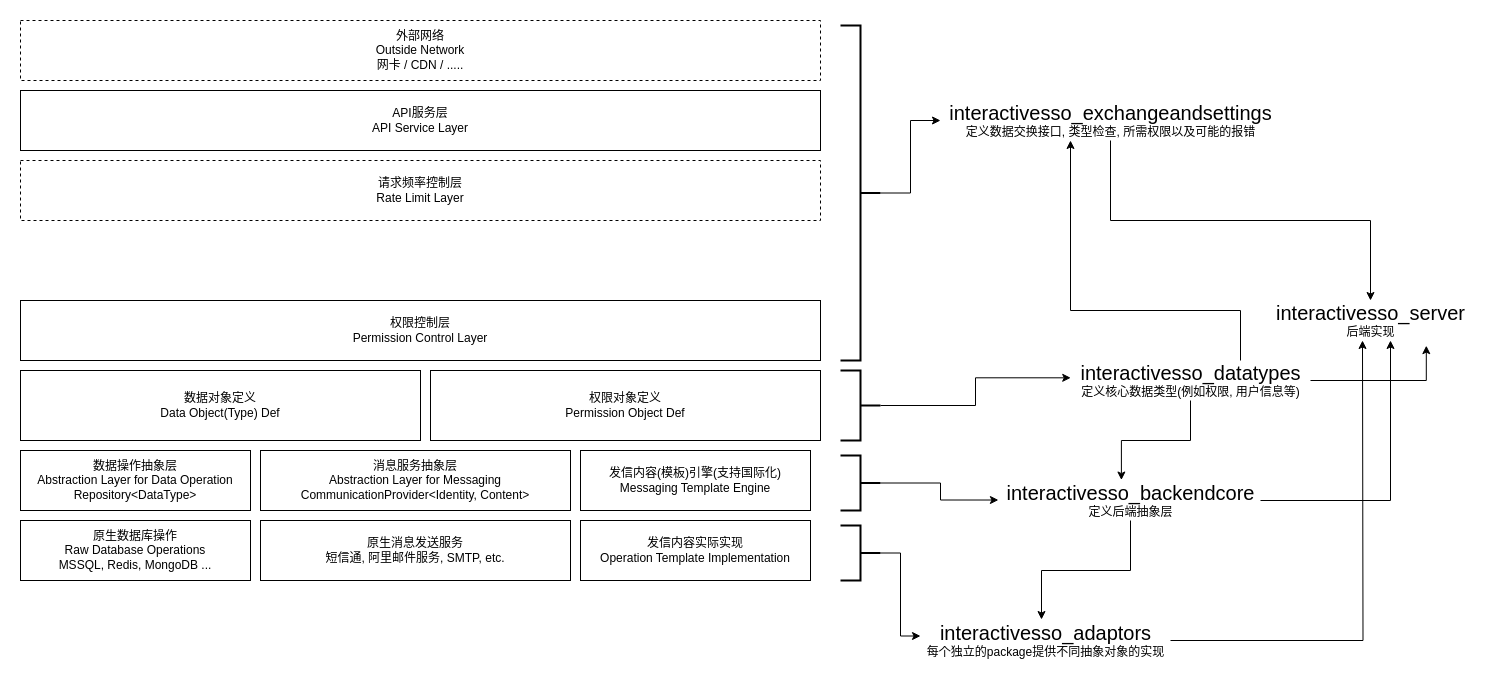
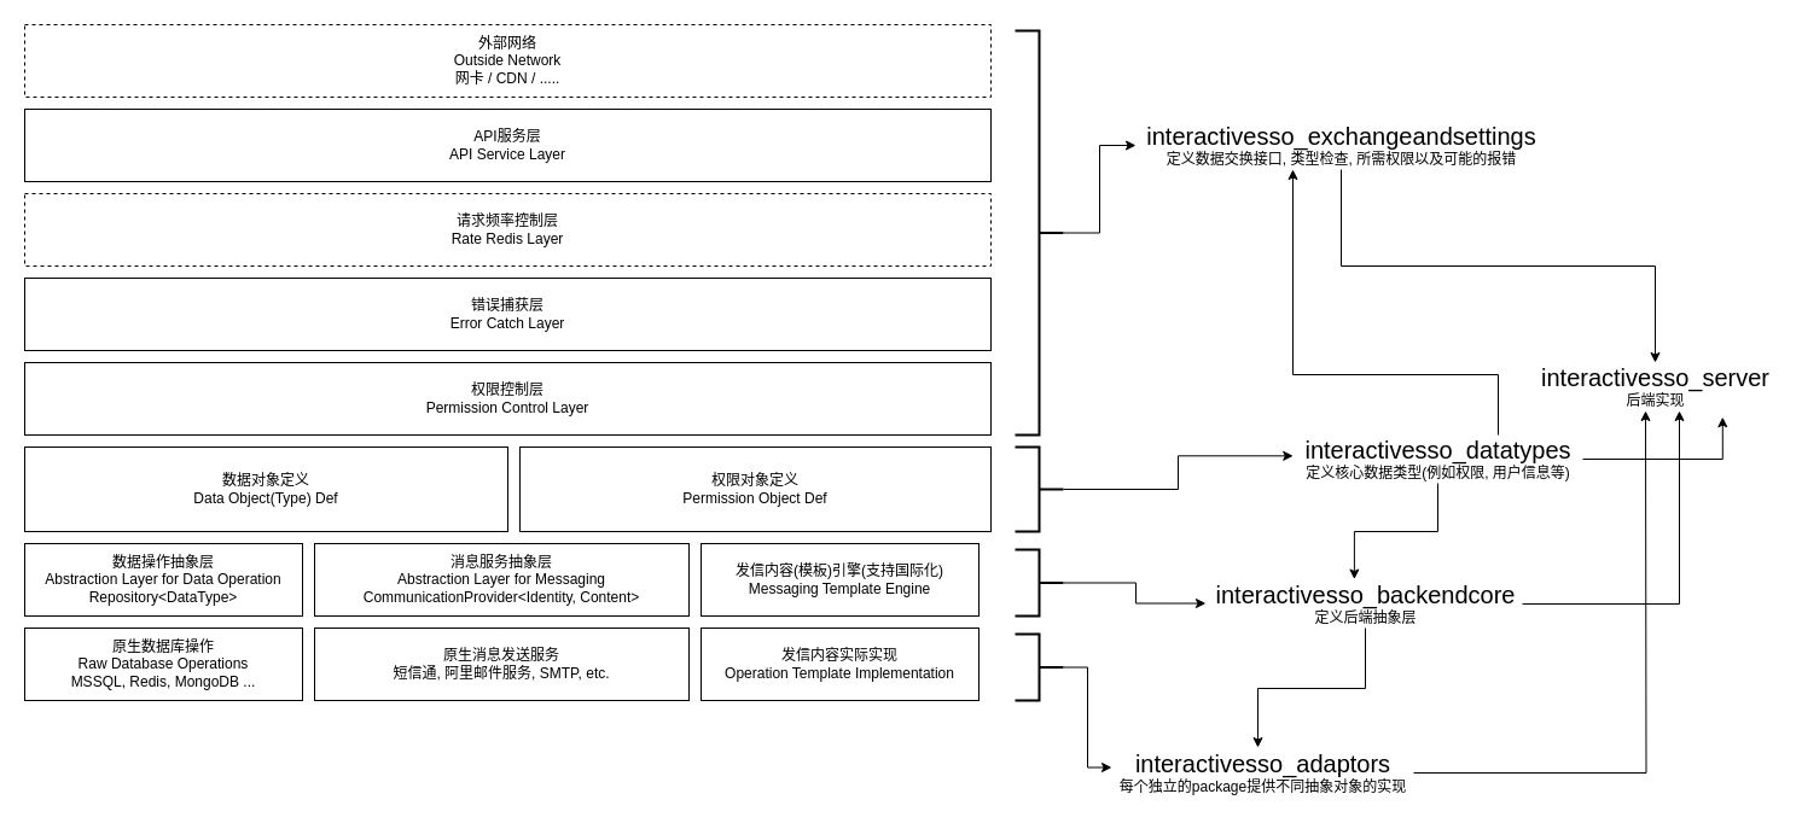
  <mxCell id="0" />
  <mxCell id="1" parent="0" />
  <mxCell id="2" value="&lt;div&gt;原生数据库操作&lt;/div&gt;&lt;div&gt;Raw Database Operations&lt;/div&gt;&lt;div&gt;MSSQL, Redis, MongoDB ...&lt;br&gt;&lt;/div&gt;" style="rounded=0;whiteSpace=wrap;html=1;" parent="1" vertex="1"><mxGeometry x="20" y="520" width="230" height="60" as="geometry" /></mxCell>
  <mxCell id="3" value="&lt;div&gt;原生消息发送服务&lt;/div&gt;&lt;div&gt;短信通, 阿里邮件服务, SMTP, etc.&lt;br&gt;&lt;/div&gt;" style="rounded=0;whiteSpace=wrap;html=1;" parent="1" vertex="1"><mxGeometry x="260" y="520" width="310" height="60" as="geometry" /></mxCell>
  <mxCell id="4" value="&lt;div&gt;数据操作抽象层&lt;/div&gt;&lt;div&gt;Abstraction Layer for Data Operation&lt;/div&gt;&lt;div&gt;Repository&amp;lt;DataType&amp;gt;&lt;br&gt;&lt;/div&gt;" style="rounded=0;whiteSpace=wrap;html=1;" parent="1" vertex="1"><mxGeometry x="20" y="450" width="230" height="60" as="geometry" /></mxCell>
  <mxCell id="5" value="&lt;div&gt;消息服务抽象层&lt;/div&gt;&lt;div&gt;Abstraction Layer for Messaging&lt;/div&gt;&lt;div&gt;CommunicationProvider&amp;lt;Identity, Content&amp;gt;&lt;br&gt;&lt;/div&gt;" style="rounded=0;whiteSpace=wrap;html=1;" parent="1" vertex="1"><mxGeometry x="260" y="450" width="310" height="60" as="geometry" /></mxCell>
  <mxCell id="6" value="&lt;div&gt;数据对象定义&lt;/div&gt;Data Object(Type) Def" style="rounded=0;whiteSpace=wrap;html=1;" parent="1" vertex="1"><mxGeometry x="20" y="370" width="400" height="70" as="geometry" /></mxCell>
  <mxCell id="7" value="&lt;div&gt;发信内容(模板)引擎(支持国际化)&lt;/div&gt;&lt;div&gt;Messaging Template Engine&lt;br&gt;&lt;/div&gt;" style="rounded=0;whiteSpace=wrap;html=1;" parent="1" vertex="1"><mxGeometry x="580" y="450" width="230" height="60" as="geometry" /></mxCell>
  <mxCell id="8" value="&lt;div&gt;权限对象定义&lt;/div&gt;&lt;div&gt;Permission Object Def&lt;br&gt;&lt;/div&gt;" style="rounded=0;whiteSpace=wrap;html=1;" parent="1" vertex="1"><mxGeometry x="430" y="370" width="390" height="70" as="geometry" /></mxCell>
  <mxCell id="9" value="&lt;div&gt;权限控制层&lt;/div&gt;Permission Control Layer" style="rounded=0;whiteSpace=wrap;html=1;" parent="1" vertex="1"><mxGeometry x="20" y="300" width="800" height="60" as="geometry" /></mxCell>
- <mxCell id="11" value="&lt;div&gt;请求频率控制层&lt;br&gt;&lt;/div&gt;&lt;div&gt;Rate Limit Layer&lt;/div&gt;" style="rounded=0;whiteSpace=wrap;html=1;dashed=1;" parent="1" vertex="1"><mxGeometry x="20" y="160" width="800" height="60" as="geometry" /></mxCell>
+ <mxCell id="10" value="&lt;div&gt;错误捕获层&lt;/div&gt;&lt;div&gt;Error Catch Layer&lt;br&gt;&lt;/div&gt;" style="rounded=0;whiteSpace=wrap;html=1;" parent="1" vertex="1"><mxGeometry x="20" y="230" width="800" height="60" as="geometry" /></mxCell>
+ <mxCell id="11" value="&lt;div&gt;请求频率控制层&lt;br&gt;&lt;/div&gt;&lt;div&gt;Rate Redis Layer&lt;/div&gt;" style="rounded=0;whiteSpace=wrap;html=1;dashed=1;" parent="1" vertex="1"><mxGeometry x="20" y="160" width="800" height="60" as="geometry" /></mxCell>
  <mxCell id="12" value="&lt;div&gt;API服务层&lt;/div&gt;&lt;div&gt;API Service Layer&lt;br&gt;&lt;/div&gt;" style="rounded=0;whiteSpace=wrap;html=1;" parent="1" vertex="1"><mxGeometry x="20" y="90" width="800" height="60" as="geometry" /></mxCell>
  <mxCell id="13" value="&lt;div&gt;外部网络&lt;br&gt;&lt;/div&gt;&lt;div&gt;Outside Network&lt;/div&gt;&lt;div&gt;网卡 / CDN / .....&lt;br&gt;&lt;/div&gt;" style="rounded=0;whiteSpace=wrap;html=1;dashed=1;" parent="1" vertex="1"><mxGeometry x="20" y="20" width="800" height="60" as="geometry" /></mxCell>
  <mxCell id="14" style="edgeStyle=orthogonalEdgeStyle;rounded=0;orthogonalLoop=1;jettySize=auto;html=1;exitX=0;exitY=0.5;exitDx=0;exitDy=0;exitPerimeter=0;fontSize=20;" edge="1" parent="1" source="15" target="17"><mxGeometry relative="1" as="geometry" /></mxCell>
  <mxCell id="15" value="" style="strokeWidth=2;html=1;shape=mxgraph.flowchart.annotation_2;align=left;labelPosition=right;pointerEvents=1;rotation=-180;" vertex="1" parent="1"><mxGeometry x="840" y="25" width="40" height="335" as="geometry" /></mxCell>
  <mxCell id="16" style="edgeStyle=orthogonalEdgeStyle;rounded=0;orthogonalLoop=1;jettySize=auto;html=1;fontSize=20;" edge="1" parent="1" source="17" target="34"><mxGeometry relative="1" as="geometry" /></mxCell>
  <mxCell id="17" value="&lt;div&gt;&lt;font style=&quot;font-size: 20px&quot;&gt;interactivesso_exchangeandsettings&lt;/font&gt;&lt;/div&gt;定义数据交换接口, 类型检查, 所需权限以及可能的报错" style="text;html=1;resizable=0;autosize=1;align=center;verticalAlign=middle;points=[];fillColor=none;strokeColor=none;rounded=0;" vertex="1" parent="1"><mxGeometry x="940" y="100" width="340" height="40" as="geometry" /></mxCell>
  <mxCell id="18" style="edgeStyle=orthogonalEdgeStyle;rounded=0;orthogonalLoop=1;jettySize=auto;html=1;exitX=0;exitY=0.5;exitDx=0;exitDy=0;exitPerimeter=0;entryX=0.001;entryY=0.433;entryDx=0;entryDy=0;entryPerimeter=0;fontSize=20;" edge="1" parent="1" source="19" target="23"><mxGeometry relative="1" as="geometry" /></mxCell>
  <mxCell id="19" value="" style="strokeWidth=2;html=1;shape=mxgraph.flowchart.annotation_2;align=left;labelPosition=right;pointerEvents=1;rotation=-180;" vertex="1" parent="1"><mxGeometry x="840" y="370" width="40" height="70" as="geometry" /></mxCell>
  <mxCell id="20" value="" style="edgeStyle=orthogonalEdgeStyle;rounded=0;orthogonalLoop=1;jettySize=auto;html=1;entryX=0.465;entryY=-0.012;entryDx=0;entryDy=0;entryPerimeter=0;fontSize=20;" edge="1" parent="1" source="23" target="29"><mxGeometry x="-0.327" relative="1" as="geometry"><mxPoint as="offset" /></mxGeometry></mxCell>
  <mxCell id="21" value="" style="edgeStyle=orthogonalEdgeStyle;rounded=0;orthogonalLoop=1;jettySize=auto;html=1;fontSize=20;" edge="1" parent="1" source="23" target="17"><mxGeometry relative="1" as="geometry"><Array as="points"><mxPoint x="1240" y="310" /><mxPoint x="1070" y="310" /></Array></mxGeometry></mxCell>
  <mxCell id="22" value="" style="edgeStyle=orthogonalEdgeStyle;rounded=0;orthogonalLoop=1;jettySize=auto;html=1;entryX=0.779;entryY=1.129;entryDx=0;entryDy=0;entryPerimeter=0;fontSize=20;" edge="1" parent="1" source="23" target="34"><mxGeometry x="0.538" y="-14" relative="1" as="geometry"><Array as="points"><mxPoint x="1426" y="380" /></Array><mxPoint as="offset" /></mxGeometry></mxCell>
  <mxCell id="23" value="&lt;div&gt;&lt;font style=&quot;font-size: 20px&quot;&gt;interactivesso_datatypes&lt;/font&gt;&lt;/div&gt;定义核心数据类型(例如权限, 用户信息等)" style="text;html=1;resizable=0;autosize=1;align=center;verticalAlign=middle;points=[];fillColor=none;strokeColor=none;rounded=0;" vertex="1" parent="1"><mxGeometry x="1070" y="360" width="240" height="40" as="geometry" /></mxCell>
  <mxCell id="24" value="&lt;div&gt;发信内容实际实现&lt;/div&gt;&lt;div&gt;Operation Template Implementation&lt;br&gt;&lt;/div&gt;" style="rounded=0;whiteSpace=wrap;html=1;" vertex="1" parent="1"><mxGeometry x="580" y="520" width="230" height="60" as="geometry" /></mxCell>
  <mxCell id="25" style="edgeStyle=orthogonalEdgeStyle;rounded=0;orthogonalLoop=1;jettySize=auto;html=1;exitX=0;exitY=0.5;exitDx=0;exitDy=0;exitPerimeter=0;entryX=-0.008;entryY=0.488;entryDx=0;entryDy=0;entryPerimeter=0;fontSize=20;" edge="1" parent="1" source="26" target="29"><mxGeometry relative="1" as="geometry" /></mxCell>
  <mxCell id="26" value="" style="strokeWidth=2;html=1;shape=mxgraph.flowchart.annotation_2;align=left;labelPosition=right;pointerEvents=1;rotation=-180;" vertex="1" parent="1"><mxGeometry x="840" y="455" width="40" height="55" as="geometry" /></mxCell>
  <mxCell id="27" value="" style="edgeStyle=orthogonalEdgeStyle;rounded=0;orthogonalLoop=1;jettySize=auto;html=1;entryX=0.484;entryY=-0.025;entryDx=0;entryDy=0;entryPerimeter=0;fontSize=20;" edge="1" parent="1" source="29" target="33"><mxGeometry relative="1" as="geometry" /></mxCell>
  <mxCell id="28" value="" style="edgeStyle=orthogonalEdgeStyle;rounded=0;orthogonalLoop=1;jettySize=auto;html=1;fontSize=20;entryX=0.6;entryY=1;entryDx=0;entryDy=0;entryPerimeter=0;" edge="1" parent="1" source="29" target="34"><mxGeometry x="0.035" y="-30" relative="1" as="geometry"><mxPoint x="1480" y="350" as="targetPoint" /><mxPoint as="offset" /></mxGeometry></mxCell>
  <mxCell id="29" value="&lt;div&gt;&lt;font style=&quot;font-size: 20px&quot;&gt;interactivesso_backendcore&lt;/font&gt;&lt;/div&gt;定义后端抽象层" style="text;html=1;resizable=0;autosize=1;align=center;verticalAlign=middle;points=[];fillColor=none;strokeColor=none;rounded=0;" vertex="1" parent="1"><mxGeometry x="1000" y="480" width="260" height="40" as="geometry" /></mxCell>
  <mxCell id="30" style="edgeStyle=orthogonalEdgeStyle;rounded=0;orthogonalLoop=1;jettySize=auto;html=1;exitX=0;exitY=0.5;exitDx=0;exitDy=0;exitPerimeter=0;entryX=0;entryY=0.388;entryDx=0;entryDy=0;entryPerimeter=0;fontSize=20;" edge="1" parent="1" source="31" target="33"><mxGeometry relative="1" as="geometry" /></mxCell>
  <mxCell id="31" value="" style="strokeWidth=2;html=1;shape=mxgraph.flowchart.annotation_2;align=left;labelPosition=right;pointerEvents=1;rotation=-180;" vertex="1" parent="1"><mxGeometry x="840" y="525" width="40" height="55" as="geometry" /></mxCell>
  <mxCell id="32" value="" style="edgeStyle=orthogonalEdgeStyle;rounded=0;orthogonalLoop=1;jettySize=auto;html=1;fontSize=20;" edge="1" parent="1" source="33"><mxGeometry relative="1" as="geometry"><mxPoint x="1362" y="340" as="targetPoint" /></mxGeometry></mxCell>
  <mxCell id="33" value="&lt;div&gt;&lt;font style=&quot;font-size: 20px&quot;&gt;interactivesso_adaptors&lt;/font&gt;&lt;/div&gt;每个独立的package提供不同抽象对象的实现" style="text;html=1;resizable=0;autosize=1;align=center;verticalAlign=middle;points=[];fillColor=none;strokeColor=none;rounded=0;" vertex="1" parent="1"><mxGeometry x="920" y="620" width="250" height="40" as="geometry" /></mxCell>
  <mxCell id="34" value="&lt;div&gt;&lt;font style=&quot;font-size: 20px&quot;&gt;interactivesso_server&lt;/font&gt;&lt;/div&gt;后端实现" style="text;html=1;resizable=0;autosize=1;align=center;verticalAlign=middle;points=[];fillColor=none;strokeColor=none;rounded=0;" vertex="1" parent="1"><mxGeometry x="1270" y="300" width="200" height="40" as="geometry" /></mxCell>
